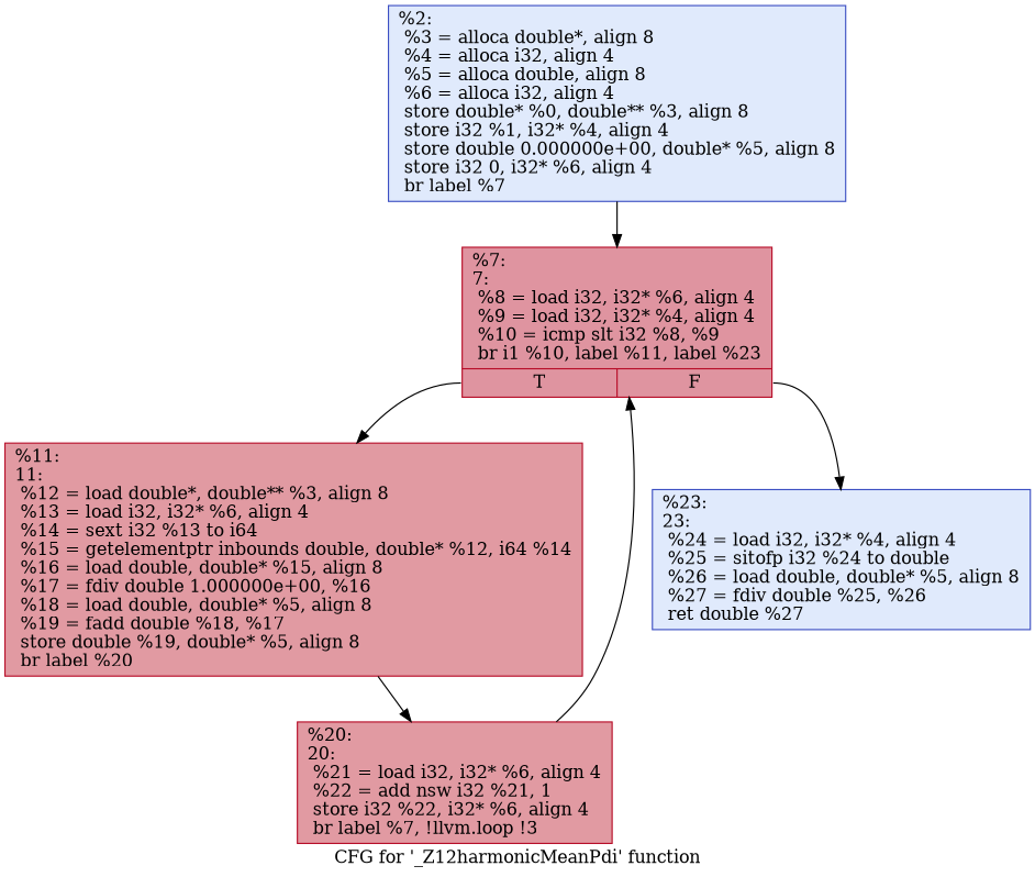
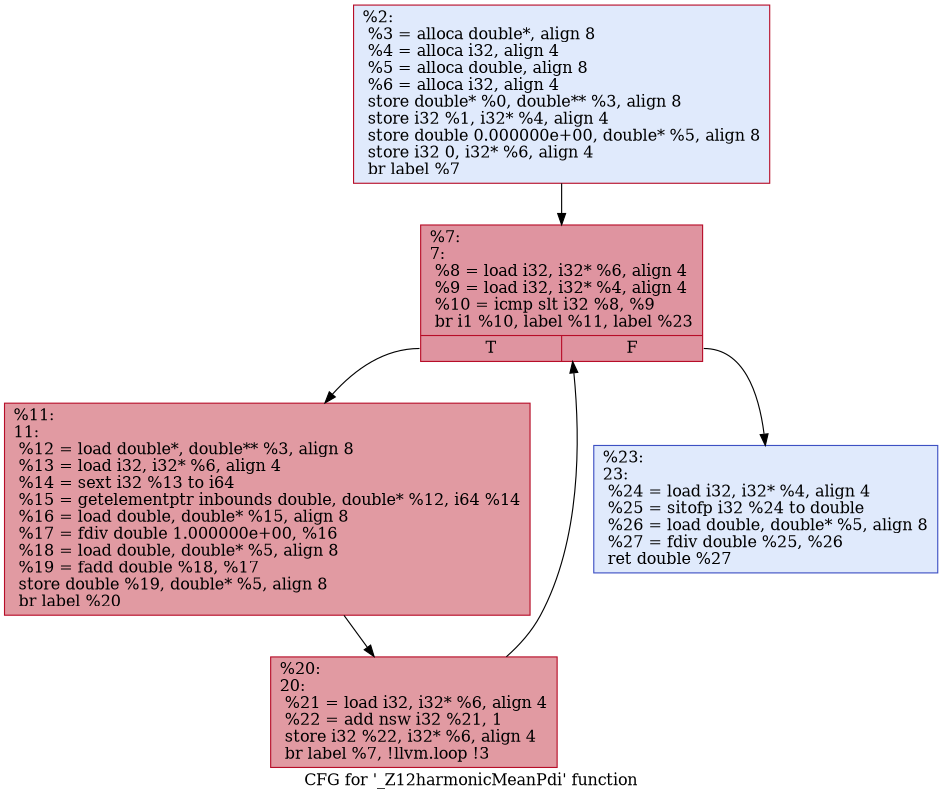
  digraph {
    label="CFG for '_Z12harmonicMeanPdi' function"
    node [color="#b70d28ff" fillcolor="#b9d0f970" shape=record style=filled]
-   n1 [color="#3d50c3ff" label="{%2:\l  %3 = alloca double*, align 8\l  %4 = alloca i32, align 4\l  %5 = alloca double, align 8\l  %6 = alloca i32, align 4\l  store double* %0, double** %3, align 8\l  store i32 %1, i32* %4, align 4\l  store double 0.000000e+00, double* %5, align 8\l  store i32 0, i32* %6, align 4\l  br label %7\l}"]
+   n1 [label="{%2:\l  %3 = alloca double*, align 8\l  %4 = alloca i32, align 4\l  %5 = alloca double, align 8\l  %6 = alloca i32, align 4\l  store double* %0, double** %3, align 8\l  store i32 %1, i32* %4, align 4\l  store double 0.000000e+00, double* %5, align 8\l  store i32 0, i32* %6, align 4\l  br label %7\l}"]
    n2 [fillcolor="#b70d2870" label="{%7:\l7:                                                \l  %8 = load i32, i32* %6, align 4\l  %9 = load i32, i32* %4, align 4\l  %10 = icmp slt i32 %8, %9\l  br i1 %10, label %11, label %23\l|{<s0>T|<s1>F}}"]
    n3 [fillcolor="#bb1b2c70" label="{%11:\l11:                                               \l  %12 = load double*, double** %3, align 8\l  %13 = load i32, i32* %6, align 4\l  %14 = sext i32 %13 to i64\l  %15 = getelementptr inbounds double, double* %12, i64 %14\l  %16 = load double, double* %15, align 8\l  %17 = fdiv double 1.000000e+00, %16\l  %18 = load double, double* %5, align 8\l  %19 = fadd double %18, %17\l  store double %19, double* %5, align 8\l  br label %20\l}"]
    n4 [color="#3d50c3ff" label="{%23:\l23:                                               \l  %24 = load i32, i32* %4, align 4\l  %25 = sitofp i32 %24 to double\l  %26 = load double, double* %5, align 8\l  %27 = fdiv double %25, %26\l  ret double %27\l}"]
    n5 [fillcolor="#bb1b2c70" label="{%20:\l20:                                               \l  %21 = load i32, i32* %6, align 4\l  %22 = add nsw i32 %21, 1\l  store i32 %22, i32* %6, align 4\l  br label %7, !llvm.loop !3\l}"]
    n1 -> n2
    n2 -> n3 [tailport=s0]
    n2 -> n4 [tailport=s1]
    n3 -> n5
    n5 -> n2
  }
